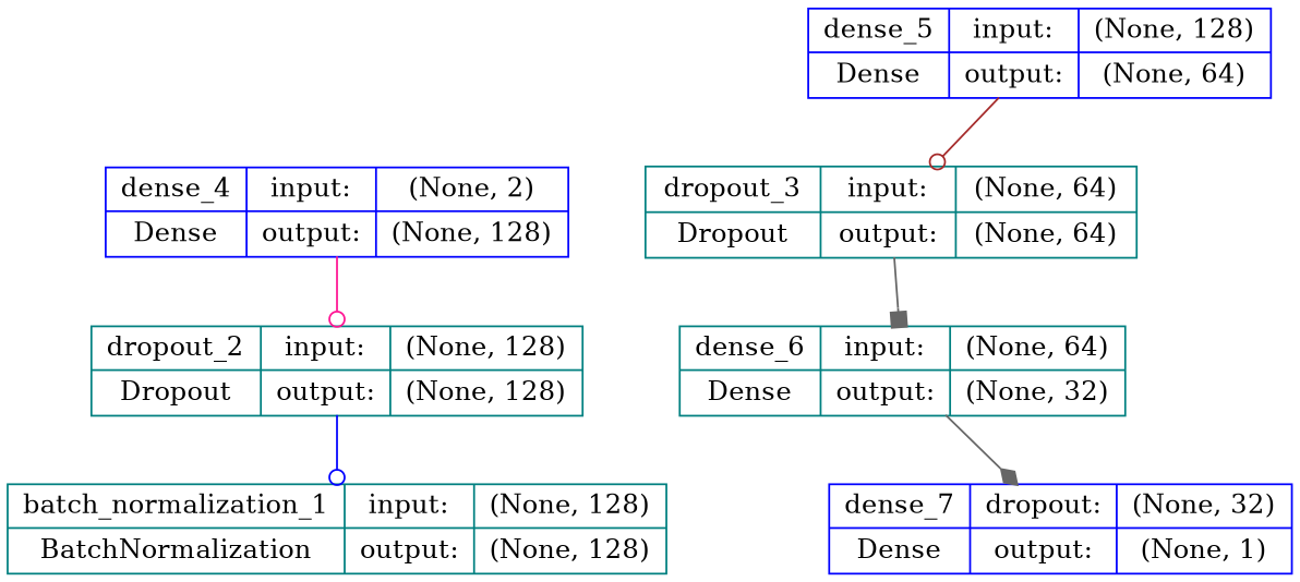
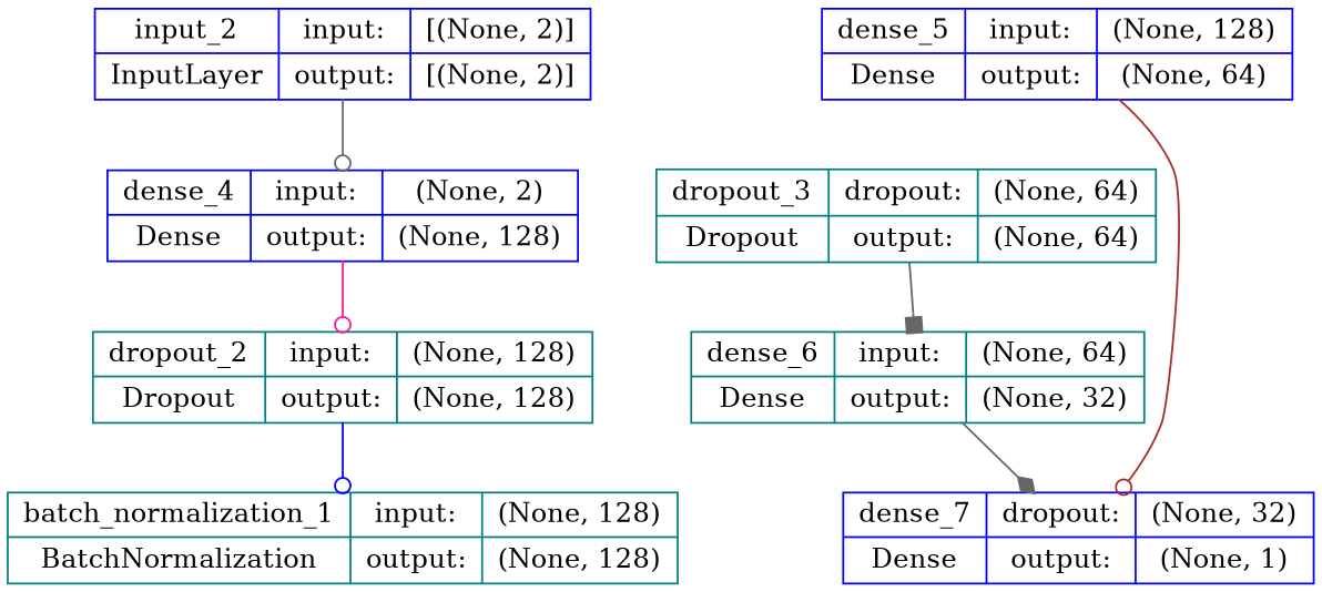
  digraph {
    concentrate=True
    rankdir=TB
    node [color=blue shape=record]
    edge [arrowhead=odot color=gray40]
+   n1 [label="{input_2|InputLayer}|{input:|output:}|{{[(None, 2)]}|{[(None, 2)]}}"]
    n2 [label="{dense_4|Dense}|{input:|output:}|{{(None, 2)}|{(None, 128)}}"]
    n3 [color=teal label="{dropout_2|Dropout}|{input:|output:}|{{(None, 128)}|{(None, 128)}}"]
    n4 [color=teal label="{batch_normalization_1|BatchNormalization}|{input:|output:}|{{(None, 128)}|{(None, 128)}}"]
    n5 [label="{dense_5|Dense}|{input:|output:}|{{(None, 128)}|{(None, 64)}}"]
-   n6 [color=teal label="{dropout_3|Dropout}|{input:|output:}|{{(None, 64)}|{(None, 64)}}"]
+   n6 [color=teal label="{dropout_3|Dropout}|{dropout:|output:}|{{(None, 64)}|{(None, 64)}}"]
    n7 [color=teal label="{dense_6|Dense}|{input:|output:}|{{(None, 64)}|{(None, 32)}}"]
    n8 [label="{dense_7|Dense}|{dropout:|output:}|{{(None, 32)}|{(None, 1)}}"]
+   n1 -> n2
    n2 -> n3 [color=deeppink]
    n3 -> n4 [color=blue]
-   n5 -> n6 [color=brown]
+   n5 -> n8 [color=brown]
    n6 -> n7 [arrowhead=box]
    n7 -> n8 [arrowhead=diamond]
  }
